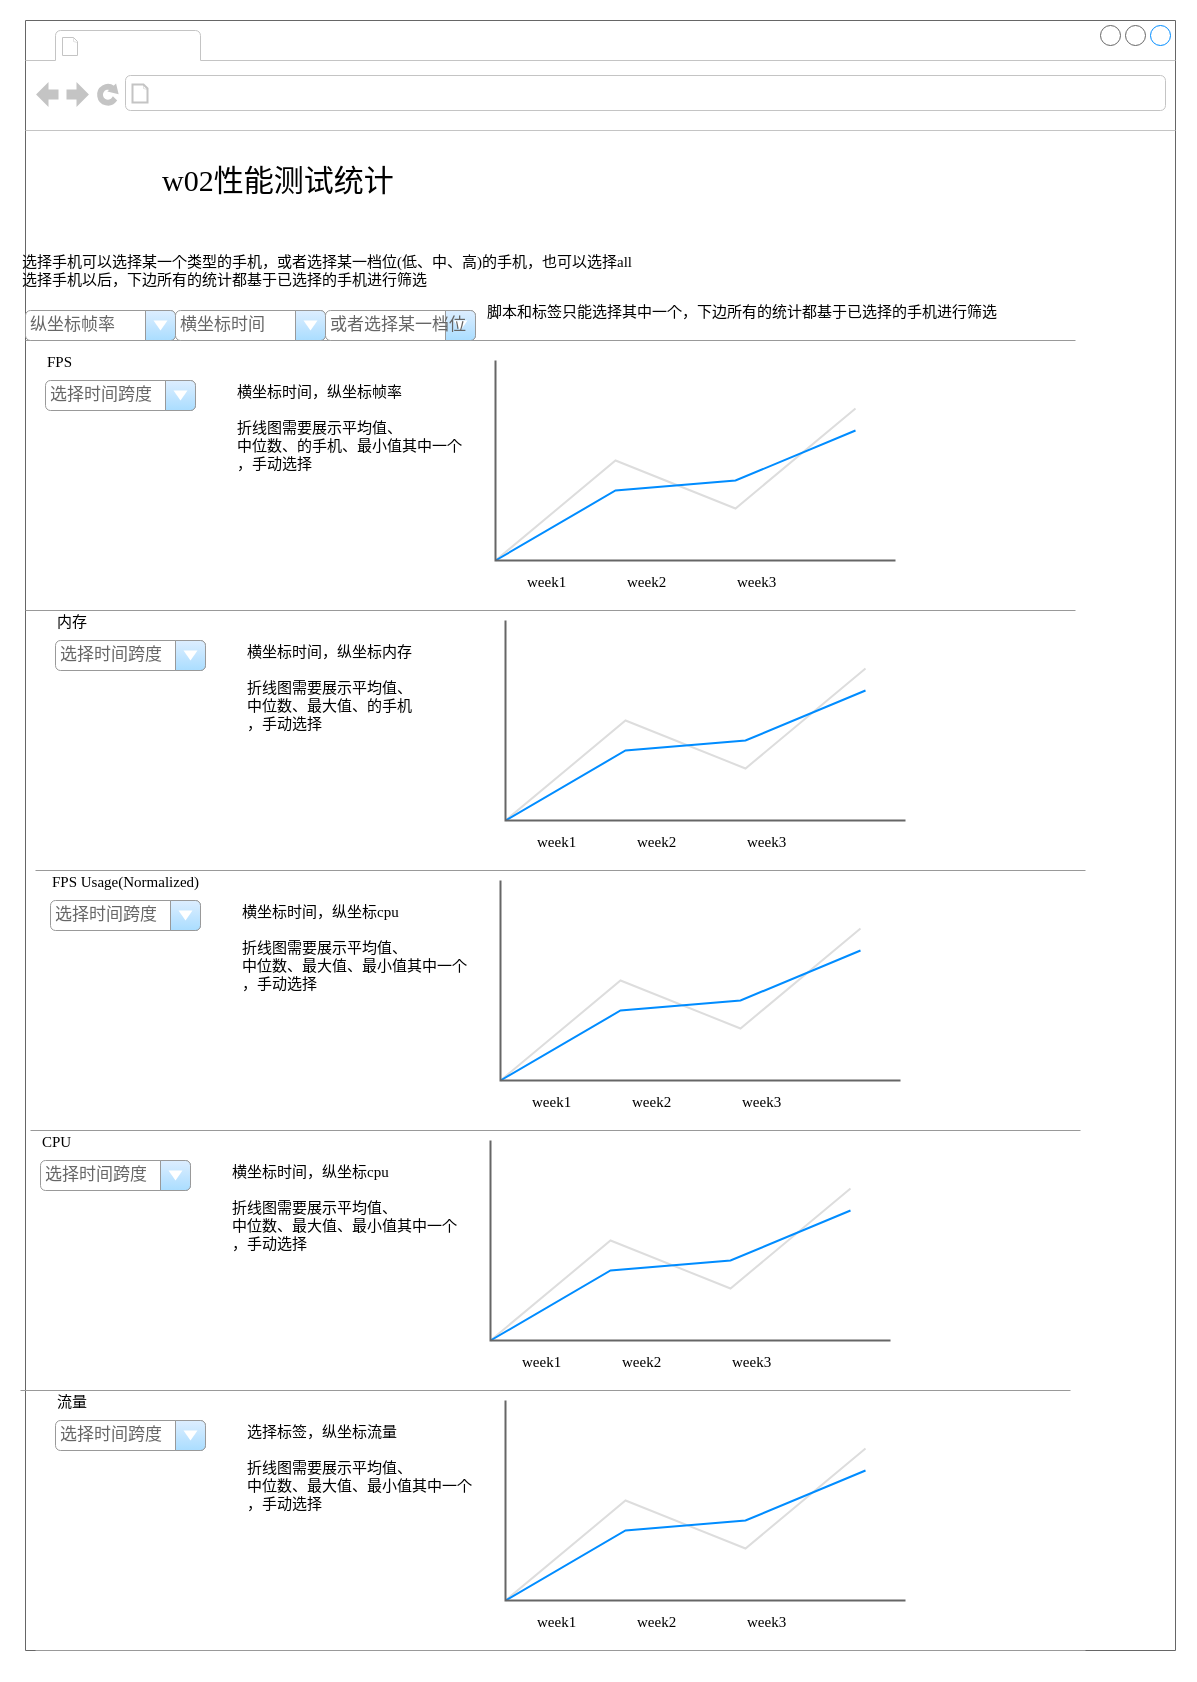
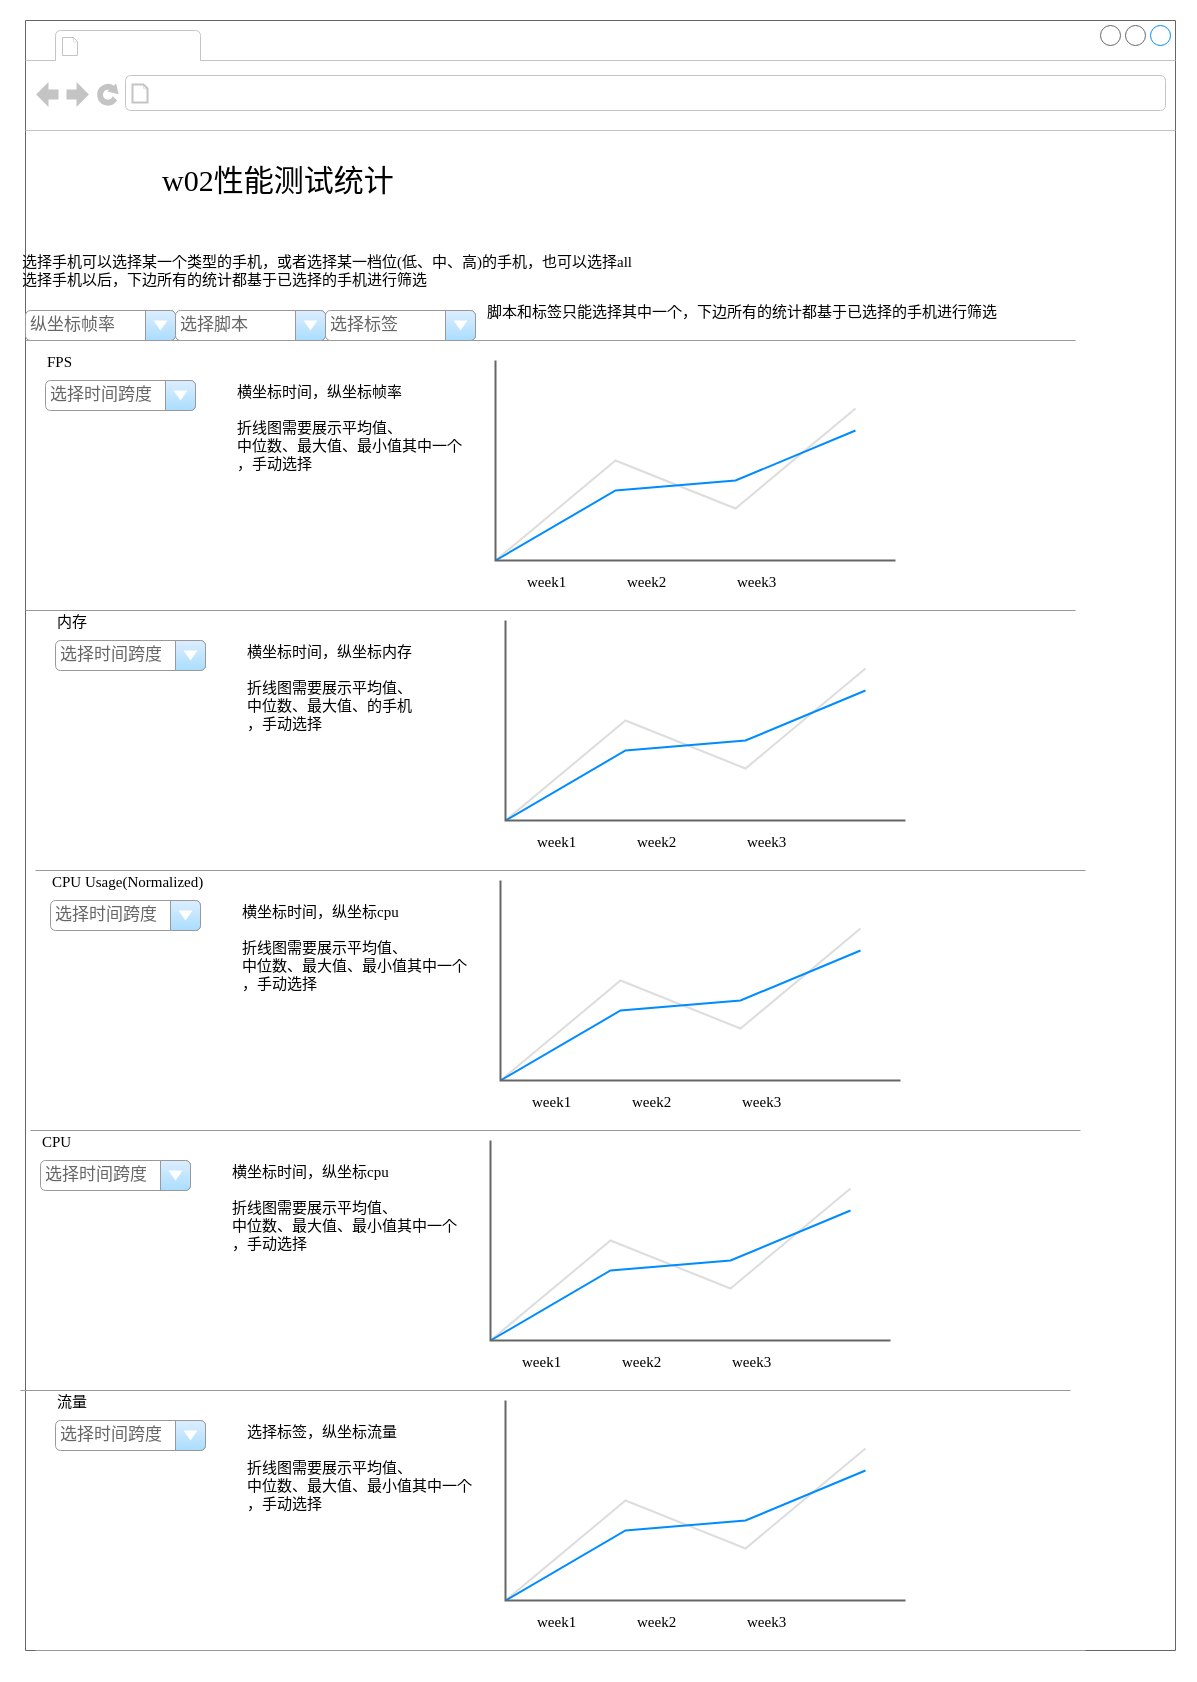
  <mxCell id="0" />
  <mxCell id="1" parent="0" />
  <mxCell id="2" value="" style="strokeWidth=1;shadow=0;dashed=0;align=center;html=1;shape=mxgraph.mockup.containers.browserWindow;rSize=0;strokeColor=#666666;mainText=,;recursiveResize=0;rounded=0;labelBackgroundColor=none;fontFamily=Verdana;fontSize=12" parent="1" vertex="1"><mxGeometry x="25" y="20" width="1150" height="1630" as="geometry" /></mxCell>
  <mxCell id="3" value="w02性能测试统计" style="text;html=1;points=[];align=left;verticalAlign=top;spacingTop=-4;fontSize=30;fontFamily=Verdana" parent="2" vertex="1"><mxGeometry x="135" y="140" width="340" height="50" as="geometry" /></mxCell>
  <mxCell id="4" value="" style="verticalLabelPosition=bottom;shadow=0;dashed=0;align=center;html=1;verticalAlign=top;strokeWidth=1;shape=mxgraph.mockup.markup.line;strokeColor=#999999;rounded=0;labelBackgroundColor=none;fillColor=#ffffff;fontFamily=Verdana;fontSize=12;fontColor=#000000;" parent="2" vertex="1"><mxGeometry y="310" width="1050" height="20" as="geometry" /></mxCell>
  <mxCell id="5" value="FPS" style="text;html=1;points=[];align=left;verticalAlign=top;spacingTop=-4;fontSize=15;fontFamily=Verdana" parent="2" vertex="1"><mxGeometry x="20" y="330" width="250" height="50" as="geometry" /></mxCell>
  <mxCell id="6" value="" style="verticalLabelPosition=bottom;shadow=0;dashed=0;align=center;html=1;verticalAlign=top;strokeWidth=1;shape=mxgraph.mockup.markup.line;strokeColor=#999999;rounded=0;labelBackgroundColor=none;fillColor=#ffffff;fontFamily=Verdana;fontSize=12;fontColor=#000000;" parent="2" vertex="1"><mxGeometry y="580" width="1050" height="20" as="geometry" /></mxCell>
  <mxCell id="7" value="选择时间跨度" style="strokeWidth=1;shadow=0;dashed=0;align=center;html=1;shape=mxgraph.mockup.forms.comboBox;strokeColor=#999999;fillColor=#ddeeff;align=left;fillColor2=#aaddff;mainText=;fontColor=#666666;fontSize=17;spacingLeft=3;" parent="2" vertex="1"><mxGeometry x="20" y="360" width="150" height="30" as="geometry" /></mxCell>
  <mxCell id="8" value="week1" style="text;html=1;points=[];align=left;verticalAlign=top;spacingTop=-4;fontSize=15;fontFamily=Verdana" parent="2" vertex="1"><mxGeometry x="500" y="550" width="60" height="30" as="geometry" /></mxCell>
  <mxCell id="9" value="week2" style="text;html=1;points=[];align=left;verticalAlign=top;spacingTop=-4;fontSize=15;fontFamily=Verdana" parent="2" vertex="1"><mxGeometry x="600" y="550" width="60" height="30" as="geometry" /></mxCell>
  <mxCell id="10" value="week3" style="text;html=1;points=[];align=left;verticalAlign=top;spacingTop=-4;fontSize=15;fontFamily=Verdana" parent="2" vertex="1"><mxGeometry x="710" y="550" width="60" height="30" as="geometry" /></mxCell>
- <mxCell id="11" value="横坐标时间，纵坐标帧率&lt;br&gt;&lt;br&gt;折线图需要展示平均值、&lt;br&gt;中位数、的手机、最小值其中一个&lt;br&gt;，手动选择" style="text;html=1;points=[];align=left;verticalAlign=top;spacingTop=-4;fontSize=15;fontFamily=Verdana" parent="2" vertex="1"><mxGeometry x="210" y="360" width="240" height="180" as="geometry" /></mxCell>
+ <mxCell id="11" value="横坐标时间，纵坐标帧率&lt;br&gt;&lt;br&gt;折线图需要展示平均值、&lt;br&gt;中位数、最大值、最小值其中一个&lt;br&gt;，手动选择" style="text;html=1;points=[];align=left;verticalAlign=top;spacingTop=-4;fontSize=15;fontFamily=Verdana" parent="2" vertex="1"><mxGeometry x="210" y="360" width="240" height="180" as="geometry" /></mxCell>
  <mxCell id="12" value="纵坐标帧率" style="strokeWidth=1;shadow=0;dashed=0;align=center;html=1;shape=mxgraph.mockup.forms.comboBox;strokeColor=#999999;fillColor=#ddeeff;align=left;fillColor2=#aaddff;mainText=;fontColor=#666666;fontSize=17;spacingLeft=3;" parent="2" vertex="1"><mxGeometry y="290" width="150" height="30" as="geometry" /></mxCell>
  <mxCell id="13" value="选择手机可以选择某一个类型的手机，或者选择某一档位(低、中、高)的手机，也可以选择all&lt;br&gt;选择手机以后，下边所有的统计都基于已选择的手机进行筛选" style="text;html=1;points=[];align=left;verticalAlign=top;spacingTop=-4;fontSize=15;fontFamily=Verdana" parent="2" vertex="1"><mxGeometry x="-5" y="230" width="690" height="60" as="geometry" /></mxCell>
  <mxCell id="14" value="" style="verticalLabelPosition=bottom;shadow=0;dashed=0;align=center;html=1;verticalAlign=top;strokeWidth=1;shape=mxgraph.mockup.graphics.lineChart;strokeColor=none;strokeColor2=#666666;strokeColor3=#008cff;strokeColor4=#dddddd;" parent="2" vertex="1"><mxGeometry x="470" y="340" width="400" height="200" as="geometry" /></mxCell>
- <mxCell id="15" value="横坐标时间" style="strokeWidth=1;shadow=0;dashed=0;align=center;html=1;shape=mxgraph.mockup.forms.comboBox;strokeColor=#999999;fillColor=#ddeeff;align=left;fillColor2=#aaddff;mainText=;fontColor=#666666;fontSize=17;spacingLeft=3;" parent="2" vertex="1"><mxGeometry x="150" y="290" width="150" height="30" as="geometry" /></mxCell>
- <mxCell id="16" value="或者选择某一档位" style="strokeWidth=1;shadow=0;dashed=0;align=center;html=1;shape=mxgraph.mockup.forms.comboBox;strokeColor=#999999;fillColor=#ddeeff;align=left;fillColor2=#aaddff;mainText=;fontColor=#666666;fontSize=17;spacingLeft=3;" parent="2" vertex="1"><mxGeometry x="300" y="290" width="150" height="30" as="geometry" /></mxCell>
+ <mxCell id="15" value="选择脚本" style="strokeWidth=1;shadow=0;dashed=0;align=center;html=1;shape=mxgraph.mockup.forms.comboBox;strokeColor=#999999;fillColor=#ddeeff;align=left;fillColor2=#aaddff;mainText=;fontColor=#666666;fontSize=17;spacingLeft=3;" parent="2" vertex="1"><mxGeometry x="150" y="290" width="150" height="30" as="geometry" /></mxCell>
+ <mxCell id="16" value="选择标签" style="strokeWidth=1;shadow=0;dashed=0;align=center;html=1;shape=mxgraph.mockup.forms.comboBox;strokeColor=#999999;fillColor=#ddeeff;align=left;fillColor2=#aaddff;mainText=;fontColor=#666666;fontSize=17;spacingLeft=3;" parent="2" vertex="1"><mxGeometry x="300" y="290" width="150" height="30" as="geometry" /></mxCell>
  <mxCell id="17" value="脚本和标签只能选择其中一个，下边所有的统计都基于已选择的手机进行筛选" style="text;html=1;points=[];align=left;verticalAlign=top;spacingTop=-4;fontSize=15;fontFamily=Verdana" parent="2" vertex="1"><mxGeometry x="460" y="280" width="690" height="60" as="geometry" /></mxCell>
  <mxCell id="18" value="内存" style="text;html=1;points=[];align=left;verticalAlign=top;spacingTop=-4;fontSize=15;fontFamily=Verdana" parent="2" vertex="1"><mxGeometry x="30" y="590" width="250" height="50" as="geometry" /></mxCell>
  <mxCell id="19" value="" style="verticalLabelPosition=bottom;shadow=0;dashed=0;align=center;html=1;verticalAlign=top;strokeWidth=1;shape=mxgraph.mockup.markup.line;strokeColor=#999999;rounded=0;labelBackgroundColor=none;fillColor=#ffffff;fontFamily=Verdana;fontSize=12;fontColor=#000000;" parent="2" vertex="1"><mxGeometry x="10" y="840" width="1050" height="20" as="geometry" /></mxCell>
  <mxCell id="20" value="选择时间跨度" style="strokeWidth=1;shadow=0;dashed=0;align=center;html=1;shape=mxgraph.mockup.forms.comboBox;strokeColor=#999999;fillColor=#ddeeff;align=left;fillColor2=#aaddff;mainText=;fontColor=#666666;fontSize=17;spacingLeft=3;" parent="2" vertex="1"><mxGeometry x="30" y="620" width="150" height="30" as="geometry" /></mxCell>
  <mxCell id="21" value="week1" style="text;html=1;points=[];align=left;verticalAlign=top;spacingTop=-4;fontSize=15;fontFamily=Verdana" parent="2" vertex="1"><mxGeometry x="510" y="810" width="60" height="30" as="geometry" /></mxCell>
  <mxCell id="22" value="week2" style="text;html=1;points=[];align=left;verticalAlign=top;spacingTop=-4;fontSize=15;fontFamily=Verdana" parent="2" vertex="1"><mxGeometry x="610" y="810" width="60" height="30" as="geometry" /></mxCell>
  <mxCell id="23" value="week3" style="text;html=1;points=[];align=left;verticalAlign=top;spacingTop=-4;fontSize=15;fontFamily=Verdana" parent="2" vertex="1"><mxGeometry x="720" y="810" width="60" height="30" as="geometry" /></mxCell>
  <mxCell id="24" value="横坐标时间，纵坐标内存&lt;br&gt;&lt;br&gt;折线图需要展示平均值、&lt;br&gt;中位数、最大值、的手机&lt;br&gt;，手动选择" style="text;html=1;points=[];align=left;verticalAlign=top;spacingTop=-4;fontSize=15;fontFamily=Verdana" parent="2" vertex="1"><mxGeometry x="220" y="620" width="240" height="180" as="geometry" /></mxCell>
  <mxCell id="25" value="" style="verticalLabelPosition=bottom;shadow=0;dashed=0;align=center;html=1;verticalAlign=top;strokeWidth=1;shape=mxgraph.mockup.graphics.lineChart;strokeColor=none;strokeColor2=#666666;strokeColor3=#008cff;strokeColor4=#dddddd;" parent="2" vertex="1"><mxGeometry x="480" y="600" width="400" height="200" as="geometry" /></mxCell>
- <mxCell id="26" value="&lt;div&gt;FPS Usage(Normalized)&lt;/div&gt;" style="text;html=1;points=[];align=left;verticalAlign=top;spacingTop=-4;fontSize=15;fontFamily=Verdana" parent="2" vertex="1"><mxGeometry x="25" y="850" width="250" height="50" as="geometry" /></mxCell>
+ <mxCell id="26" value="&lt;div&gt;CPU Usage(Normalized)&lt;/div&gt;" style="text;html=1;points=[];align=left;verticalAlign=top;spacingTop=-4;fontSize=15;fontFamily=Verdana" parent="2" vertex="1"><mxGeometry x="25" y="850" width="250" height="50" as="geometry" /></mxCell>
  <mxCell id="27" value="" style="verticalLabelPosition=bottom;shadow=0;dashed=0;align=center;html=1;verticalAlign=top;strokeWidth=1;shape=mxgraph.mockup.markup.line;strokeColor=#999999;rounded=0;labelBackgroundColor=none;fillColor=#ffffff;fontFamily=Verdana;fontSize=12;fontColor=#000000;" parent="2" vertex="1"><mxGeometry x="5" y="1100" width="1050" height="20" as="geometry" /></mxCell>
  <mxCell id="28" value="选择时间跨度" style="strokeWidth=1;shadow=0;dashed=0;align=center;html=1;shape=mxgraph.mockup.forms.comboBox;strokeColor=#999999;fillColor=#ddeeff;align=left;fillColor2=#aaddff;mainText=;fontColor=#666666;fontSize=17;spacingLeft=3;" parent="2" vertex="1"><mxGeometry x="25" y="880" width="150" height="30" as="geometry" /></mxCell>
  <mxCell id="29" value="week1" style="text;html=1;points=[];align=left;verticalAlign=top;spacingTop=-4;fontSize=15;fontFamily=Verdana" parent="2" vertex="1"><mxGeometry x="505" y="1070" width="60" height="30" as="geometry" /></mxCell>
  <mxCell id="30" value="week2" style="text;html=1;points=[];align=left;verticalAlign=top;spacingTop=-4;fontSize=15;fontFamily=Verdana" parent="2" vertex="1"><mxGeometry x="605" y="1070" width="60" height="30" as="geometry" /></mxCell>
  <mxCell id="31" value="week3" style="text;html=1;points=[];align=left;verticalAlign=top;spacingTop=-4;fontSize=15;fontFamily=Verdana" parent="2" vertex="1"><mxGeometry x="715" y="1070" width="60" height="30" as="geometry" /></mxCell>
  <mxCell id="32" value="横坐标时间，纵坐标cpu&lt;br&gt;&lt;br&gt;折线图需要展示平均值、&lt;br&gt;中位数、最大值、最小值其中一个&lt;br&gt;，手动选择" style="text;html=1;points=[];align=left;verticalAlign=top;spacingTop=-4;fontSize=15;fontFamily=Verdana" parent="2" vertex="1"><mxGeometry x="215" y="880" width="240" height="180" as="geometry" /></mxCell>
  <mxCell id="33" value="" style="verticalLabelPosition=bottom;shadow=0;dashed=0;align=center;html=1;verticalAlign=top;strokeWidth=1;shape=mxgraph.mockup.graphics.lineChart;strokeColor=none;strokeColor2=#666666;strokeColor3=#008cff;strokeColor4=#dddddd;" parent="2" vertex="1"><mxGeometry x="475" y="860" width="400" height="200" as="geometry" /></mxCell>
  <mxCell id="34" value="CPU" style="text;html=1;points=[];align=left;verticalAlign=top;spacingTop=-4;fontSize=15;fontFamily=Verdana" parent="2" vertex="1"><mxGeometry x="15" y="1110" width="250" height="50" as="geometry" /></mxCell>
  <mxCell id="35" value="" style="verticalLabelPosition=bottom;shadow=0;dashed=0;align=center;html=1;verticalAlign=top;strokeWidth=1;shape=mxgraph.mockup.markup.line;strokeColor=#999999;rounded=0;labelBackgroundColor=none;fillColor=#ffffff;fontFamily=Verdana;fontSize=12;fontColor=#000000;" parent="2" vertex="1"><mxGeometry x="-5" y="1360" width="1050" height="20" as="geometry" /></mxCell>
  <mxCell id="36" value="选择时间跨度" style="strokeWidth=1;shadow=0;dashed=0;align=center;html=1;shape=mxgraph.mockup.forms.comboBox;strokeColor=#999999;fillColor=#ddeeff;align=left;fillColor2=#aaddff;mainText=;fontColor=#666666;fontSize=17;spacingLeft=3;" parent="2" vertex="1"><mxGeometry x="15" y="1140" width="150" height="30" as="geometry" /></mxCell>
  <mxCell id="37" value="week1" style="text;html=1;points=[];align=left;verticalAlign=top;spacingTop=-4;fontSize=15;fontFamily=Verdana" parent="2" vertex="1"><mxGeometry x="495" y="1330" width="60" height="30" as="geometry" /></mxCell>
  <mxCell id="38" value="week2" style="text;html=1;points=[];align=left;verticalAlign=top;spacingTop=-4;fontSize=15;fontFamily=Verdana" parent="2" vertex="1"><mxGeometry x="595" y="1330" width="60" height="30" as="geometry" /></mxCell>
  <mxCell id="39" value="week3" style="text;html=1;points=[];align=left;verticalAlign=top;spacingTop=-4;fontSize=15;fontFamily=Verdana" parent="2" vertex="1"><mxGeometry x="705" y="1330" width="60" height="30" as="geometry" /></mxCell>
  <mxCell id="40" value="横坐标时间，纵坐标cpu&lt;br&gt;&lt;br&gt;折线图需要展示平均值、&lt;br&gt;中位数、最大值、最小值其中一个&lt;br&gt;，手动选择" style="text;html=1;points=[];align=left;verticalAlign=top;spacingTop=-4;fontSize=15;fontFamily=Verdana" parent="2" vertex="1"><mxGeometry x="205" y="1140" width="240" height="180" as="geometry" /></mxCell>
  <mxCell id="41" value="" style="verticalLabelPosition=bottom;shadow=0;dashed=0;align=center;html=1;verticalAlign=top;strokeWidth=1;shape=mxgraph.mockup.graphics.lineChart;strokeColor=none;strokeColor2=#666666;strokeColor3=#008cff;strokeColor4=#dddddd;" parent="2" vertex="1"><mxGeometry x="465" y="1120" width="400" height="200" as="geometry" /></mxCell>
  <mxCell id="42" value="流量" style="text;html=1;points=[];align=left;verticalAlign=top;spacingTop=-4;fontSize=15;fontFamily=Verdana" parent="2" vertex="1"><mxGeometry x="30" y="1370" width="250" height="50" as="geometry" /></mxCell>
  <mxCell id="43" value="" style="verticalLabelPosition=bottom;shadow=0;dashed=0;align=center;html=1;verticalAlign=top;strokeWidth=1;shape=mxgraph.mockup.markup.line;strokeColor=#999999;rounded=0;labelBackgroundColor=none;fillColor=#ffffff;fontFamily=Verdana;fontSize=12;fontColor=#000000;" parent="2" vertex="1"><mxGeometry x="10" y="1620" width="1050" height="20" as="geometry" /></mxCell>
  <mxCell id="44" value="选择时间跨度" style="strokeWidth=1;shadow=0;dashed=0;align=center;html=1;shape=mxgraph.mockup.forms.comboBox;strokeColor=#999999;fillColor=#ddeeff;align=left;fillColor2=#aaddff;mainText=;fontColor=#666666;fontSize=17;spacingLeft=3;" parent="2" vertex="1"><mxGeometry x="30" y="1400" width="150" height="30" as="geometry" /></mxCell>
  <mxCell id="45" value="week1" style="text;html=1;points=[];align=left;verticalAlign=top;spacingTop=-4;fontSize=15;fontFamily=Verdana" parent="2" vertex="1"><mxGeometry x="510" y="1590" width="60" height="30" as="geometry" /></mxCell>
  <mxCell id="46" value="week2" style="text;html=1;points=[];align=left;verticalAlign=top;spacingTop=-4;fontSize=15;fontFamily=Verdana" parent="2" vertex="1"><mxGeometry x="610" y="1590" width="60" height="30" as="geometry" /></mxCell>
  <mxCell id="47" value="week3" style="text;html=1;points=[];align=left;verticalAlign=top;spacingTop=-4;fontSize=15;fontFamily=Verdana" parent="2" vertex="1"><mxGeometry x="720" y="1590" width="60" height="30" as="geometry" /></mxCell>
  <mxCell id="48" value="选择标签，纵坐标流量&lt;br&gt;&lt;br&gt;折线图需要展示平均值、&lt;br&gt;中位数、最大值、最小值其中一个&lt;br&gt;，手动选择" style="text;html=1;points=[];align=left;verticalAlign=top;spacingTop=-4;fontSize=15;fontFamily=Verdana" parent="2" vertex="1"><mxGeometry x="220" y="1400" width="240" height="180" as="geometry" /></mxCell>
  <mxCell id="49" value="" style="verticalLabelPosition=bottom;shadow=0;dashed=0;align=center;html=1;verticalAlign=top;strokeWidth=1;shape=mxgraph.mockup.graphics.lineChart;strokeColor=none;strokeColor2=#666666;strokeColor3=#008cff;strokeColor4=#dddddd;" parent="2" vertex="1"><mxGeometry x="480" y="1380" width="400" height="200" as="geometry" /></mxCell>
